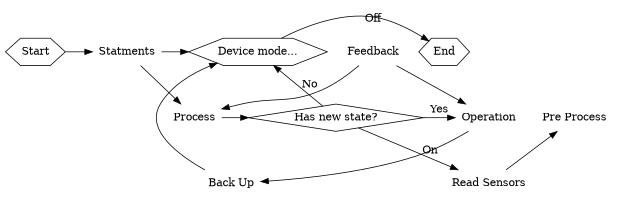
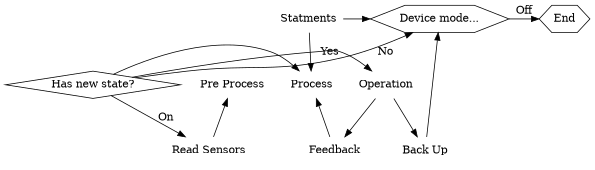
  digraph {
    compound=true
    node [shape=plaintext]
-   n1 [label=Start shape=hexagon]
    n2 [label=Statments]
    n3 [label="Device mode..." shape=hexagon]
    n4 [label=End shape=hexagon]
    n5 [label="Read Sensors"]
    n6 [label="Back Up"]
    n7 [label="Pre Process"]
    n8 [label=Process]
    n9 [label="Has new state?" shape=diamond]
    n10 [label=Operation]
    n11 [label=Feedback]
    subgraph sub_1 {
      rank=same
-     n1
      n2
      n3
      n4
    }
    subgraph sub_2 {
      rank=same
      n5
      n6
    }
    subgraph sub_3 {
      rank=same
      n7
      n8
      n9
      n10
    }
-   n1 -> n2
    n2 -> n3
    n2 -> n8
    n3 -> n4 [label=Off]
    n5 -> n7
    n6 -> n3
-   n8 -> n9
+   n9 -> n8
    n9 -> n3 [label=No]
    n9 -> n5 [label=On]
    n9 -> n10 [label=Yes]
    n10 -> n6
-   n11 -> n10
+   n10 -> n11
    n11 -> n8
  }
